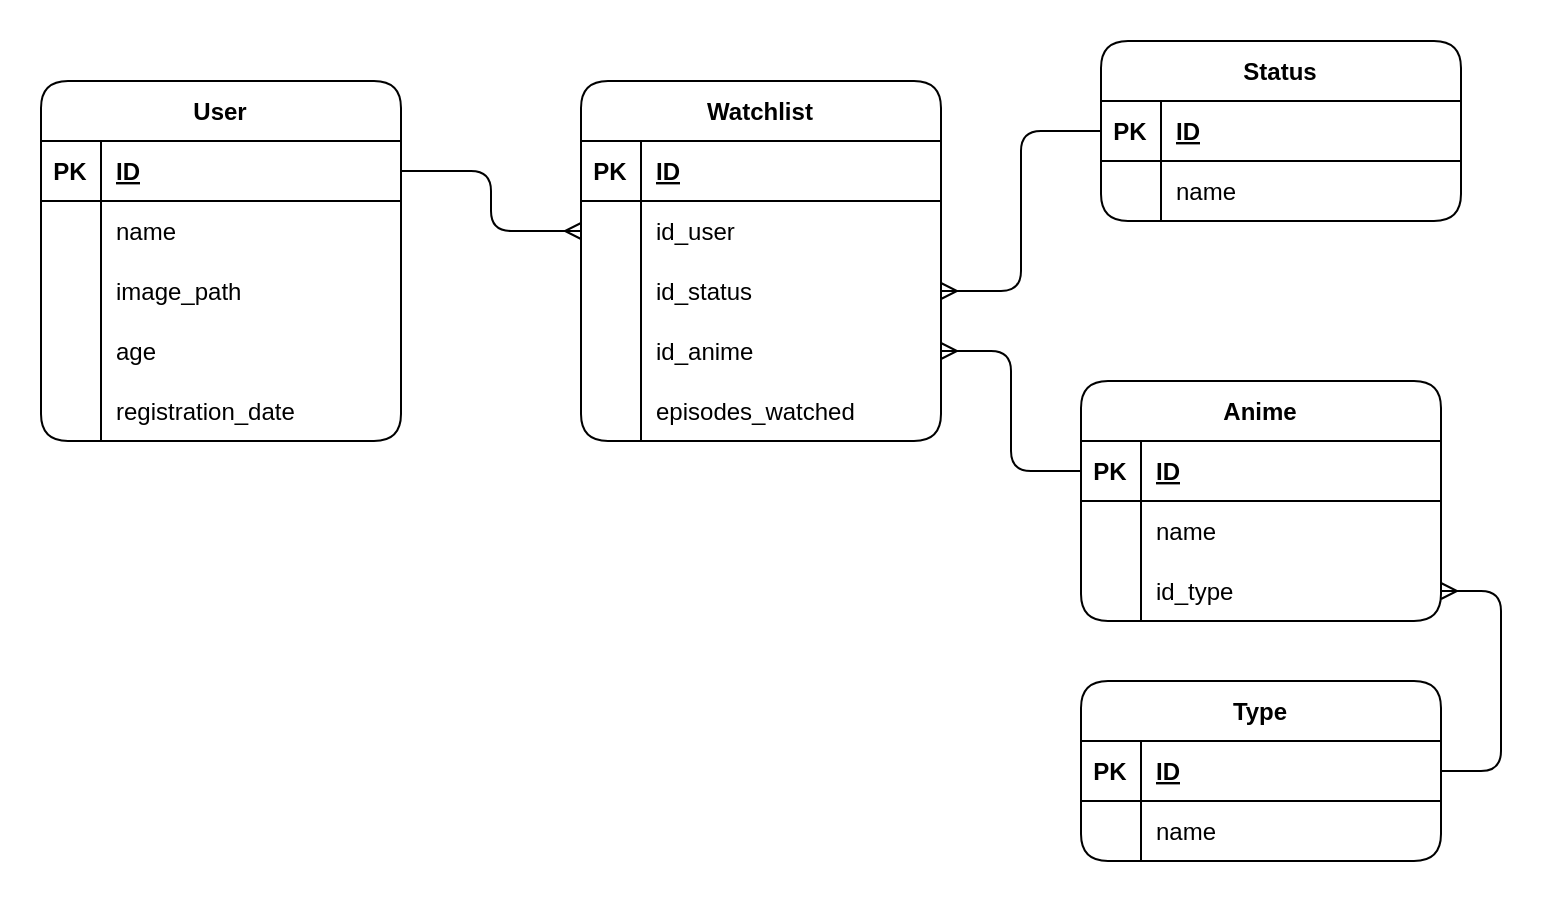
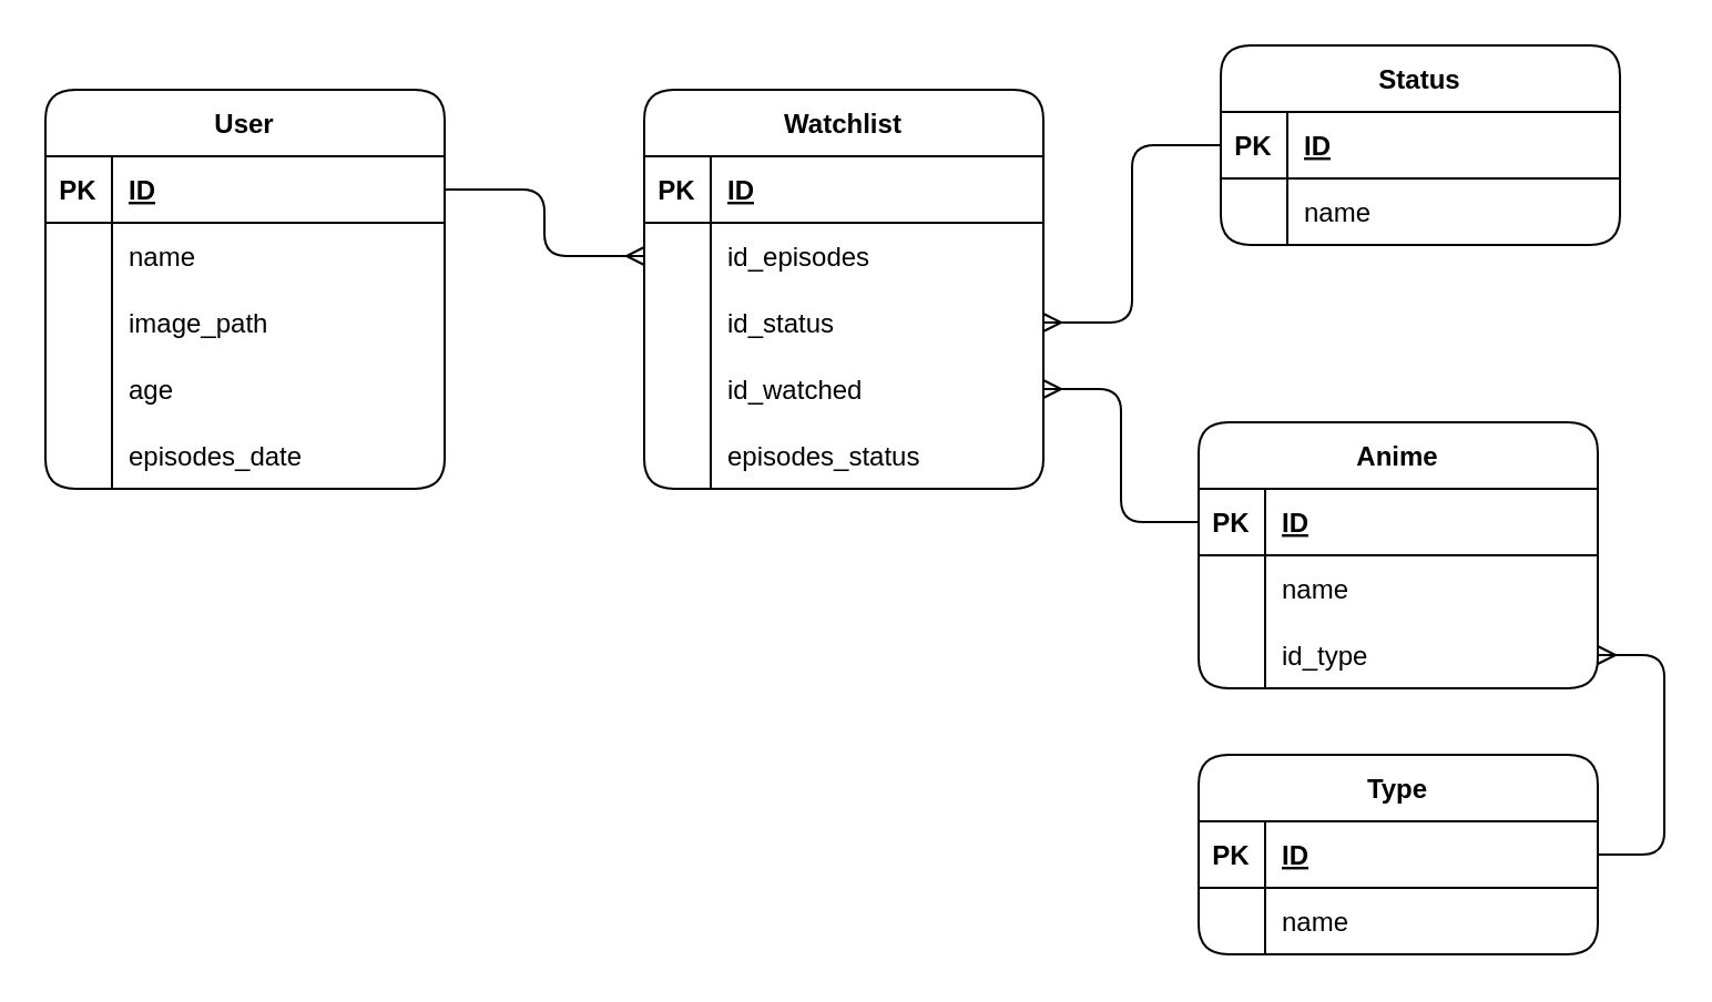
  <mxCell id="0" />
  <mxCell id="1" parent="0" />
  <mxCell id="2" value="User" style="shape=table;startSize=30;container=1;collapsible=1;childLayout=tableLayout;fixedRows=1;rowLines=0;fontStyle=1;align=center;resizeLast=1;rounded=1;" vertex="1" parent="1"><mxGeometry x="20" y="40" width="180" height="180" as="geometry" /></mxCell>
  <mxCell id="3" value="" style="shape=tableRow;horizontal=0;startSize=0;swimlaneHead=0;swimlaneBody=0;fillColor=none;collapsible=0;dropTarget=0;points=[[0,0.5],[1,0.5]];portConstraint=eastwest;top=0;left=0;right=0;bottom=1;" vertex="1" parent="2"><mxGeometry y="30" width="180" height="30" as="geometry" /></mxCell>
  <mxCell id="4" value="PK" style="shape=partialRectangle;connectable=0;fillColor=none;top=0;left=0;bottom=0;right=0;fontStyle=1;overflow=hidden;" vertex="1" parent="3"><mxGeometry width="30" height="30" as="geometry"><mxRectangle width="30" height="30" as="alternateBounds" /></mxGeometry></mxCell>
  <mxCell id="5" value="ID" style="shape=partialRectangle;connectable=0;fillColor=none;top=0;left=0;bottom=0;right=0;align=left;spacingLeft=6;fontStyle=5;overflow=hidden;" vertex="1" parent="3"><mxGeometry x="30" width="150" height="30" as="geometry"><mxRectangle width="150" height="30" as="alternateBounds" /></mxGeometry></mxCell>
  <mxCell id="6" value="" style="shape=tableRow;horizontal=0;startSize=0;swimlaneHead=0;swimlaneBody=0;fillColor=none;collapsible=0;dropTarget=0;points=[[0,0.5],[1,0.5]];portConstraint=eastwest;top=0;left=0;right=0;bottom=0;" vertex="1" parent="2"><mxGeometry y="60" width="180" height="30" as="geometry" /></mxCell>
  <mxCell id="7" value="" style="shape=partialRectangle;connectable=0;fillColor=none;top=0;left=0;bottom=0;right=0;editable=1;overflow=hidden;" vertex="1" parent="6"><mxGeometry width="30" height="30" as="geometry"><mxRectangle width="30" height="30" as="alternateBounds" /></mxGeometry></mxCell>
  <mxCell id="8" value="name" style="shape=partialRectangle;connectable=0;fillColor=none;top=0;left=0;bottom=0;right=0;align=left;spacingLeft=6;overflow=hidden;" vertex="1" parent="6"><mxGeometry x="30" width="150" height="30" as="geometry"><mxRectangle width="150" height="30" as="alternateBounds" /></mxGeometry></mxCell>
  <mxCell id="9" style="shape=tableRow;horizontal=0;startSize=0;swimlaneHead=0;swimlaneBody=0;fillColor=none;collapsible=0;dropTarget=0;points=[[0,0.5],[1,0.5]];portConstraint=eastwest;top=0;left=0;right=0;bottom=0;" vertex="1" parent="2"><mxGeometry y="90" width="180" height="30" as="geometry" /></mxCell>
  <mxCell id="10" value="" style="shape=partialRectangle;connectable=0;fillColor=none;top=0;left=0;bottom=0;right=0;editable=1;overflow=hidden;" vertex="1" parent="9"><mxGeometry width="30" height="30" as="geometry"><mxRectangle width="30" height="30" as="alternateBounds" /></mxGeometry></mxCell>
  <mxCell id="11" value="image_path" style="shape=partialRectangle;connectable=0;fillColor=none;top=0;left=0;bottom=0;right=0;align=left;spacingLeft=6;overflow=hidden;" vertex="1" parent="9"><mxGeometry x="30" width="150" height="30" as="geometry"><mxRectangle width="150" height="30" as="alternateBounds" /></mxGeometry></mxCell>
  <mxCell id="12" style="shape=tableRow;horizontal=0;startSize=0;swimlaneHead=0;swimlaneBody=0;fillColor=none;collapsible=0;dropTarget=0;points=[[0,0.5],[1,0.5]];portConstraint=eastwest;top=0;left=0;right=0;bottom=0;" vertex="1" parent="2"><mxGeometry y="120" width="180" height="30" as="geometry" /></mxCell>
  <mxCell id="13" style="shape=partialRectangle;connectable=0;fillColor=none;top=0;left=0;bottom=0;right=0;editable=1;overflow=hidden;" vertex="1" parent="12"><mxGeometry width="30" height="30" as="geometry"><mxRectangle width="30" height="30" as="alternateBounds" /></mxGeometry></mxCell>
  <mxCell id="14" value="age" style="shape=partialRectangle;connectable=0;fillColor=none;top=0;left=0;bottom=0;right=0;align=left;spacingLeft=6;overflow=hidden;" vertex="1" parent="12"><mxGeometry x="30" width="150" height="30" as="geometry"><mxRectangle width="150" height="30" as="alternateBounds" /></mxGeometry></mxCell>
  <mxCell id="15" style="shape=tableRow;horizontal=0;startSize=0;swimlaneHead=0;swimlaneBody=0;fillColor=none;collapsible=0;dropTarget=0;points=[[0,0.5],[1,0.5]];portConstraint=eastwest;top=0;left=0;right=0;bottom=0;" vertex="1" parent="2"><mxGeometry y="150" width="180" height="30" as="geometry" /></mxCell>
  <mxCell id="16" style="shape=partialRectangle;connectable=0;fillColor=none;top=0;left=0;bottom=0;right=0;editable=1;overflow=hidden;" vertex="1" parent="15"><mxGeometry width="30" height="30" as="geometry"><mxRectangle width="30" height="30" as="alternateBounds" /></mxGeometry></mxCell>
- <mxCell id="17" value="registration_date" style="shape=partialRectangle;connectable=0;fillColor=none;top=0;left=0;bottom=0;right=0;align=left;spacingLeft=6;overflow=hidden;" vertex="1" parent="15"><mxGeometry x="30" width="150" height="30" as="geometry"><mxRectangle width="150" height="30" as="alternateBounds" /></mxGeometry></mxCell>
+ <mxCell id="17" value="episodes_date" style="shape=partialRectangle;connectable=0;fillColor=none;top=0;left=0;bottom=0;right=0;align=left;spacingLeft=6;overflow=hidden;" vertex="1" parent="15"><mxGeometry x="30" width="150" height="30" as="geometry"><mxRectangle width="150" height="30" as="alternateBounds" /></mxGeometry></mxCell>
  <mxCell id="18" value="Watchlist" style="shape=table;startSize=30;container=1;collapsible=1;childLayout=tableLayout;fixedRows=1;rowLines=0;fontStyle=1;align=center;resizeLast=1;rounded=1;" vertex="1" parent="1"><mxGeometry x="290" y="40" width="180" height="180" as="geometry" /></mxCell>
  <mxCell id="19" value="" style="shape=tableRow;horizontal=0;startSize=0;swimlaneHead=0;swimlaneBody=0;fillColor=none;collapsible=0;dropTarget=0;points=[[0,0.5],[1,0.5]];portConstraint=eastwest;top=0;left=0;right=0;bottom=1;" vertex="1" parent="18"><mxGeometry y="30" width="180" height="30" as="geometry" /></mxCell>
  <mxCell id="20" value="PK" style="shape=partialRectangle;connectable=0;fillColor=none;top=0;left=0;bottom=0;right=0;fontStyle=1;overflow=hidden;" vertex="1" parent="19"><mxGeometry width="30" height="30" as="geometry"><mxRectangle width="30" height="30" as="alternateBounds" /></mxGeometry></mxCell>
  <mxCell id="21" value="ID" style="shape=partialRectangle;connectable=0;fillColor=none;top=0;left=0;bottom=0;right=0;align=left;spacingLeft=6;fontStyle=5;overflow=hidden;" vertex="1" parent="19"><mxGeometry x="30" width="150" height="30" as="geometry"><mxRectangle width="150" height="30" as="alternateBounds" /></mxGeometry></mxCell>
  <mxCell id="22" value="" style="shape=tableRow;horizontal=0;startSize=0;swimlaneHead=0;swimlaneBody=0;fillColor=none;collapsible=0;dropTarget=0;points=[[0,0.5],[1,0.5]];portConstraint=eastwest;top=0;left=0;right=0;bottom=0;" vertex="1" parent="18"><mxGeometry y="60" width="180" height="30" as="geometry" /></mxCell>
  <mxCell id="23" value="" style="shape=partialRectangle;connectable=0;fillColor=none;top=0;left=0;bottom=0;right=0;editable=1;overflow=hidden;" vertex="1" parent="22"><mxGeometry width="30" height="30" as="geometry"><mxRectangle width="30" height="30" as="alternateBounds" /></mxGeometry></mxCell>
- <mxCell id="24" value="id_user" style="shape=partialRectangle;connectable=0;fillColor=none;top=0;left=0;bottom=0;right=0;align=left;spacingLeft=6;overflow=hidden;" vertex="1" parent="22"><mxGeometry x="30" width="150" height="30" as="geometry"><mxRectangle width="150" height="30" as="alternateBounds" /></mxGeometry></mxCell>
+ <mxCell id="24" value="id_episodes" style="shape=partialRectangle;connectable=0;fillColor=none;top=0;left=0;bottom=0;right=0;align=left;spacingLeft=6;overflow=hidden;" vertex="1" parent="22"><mxGeometry x="30" width="150" height="30" as="geometry"><mxRectangle width="150" height="30" as="alternateBounds" /></mxGeometry></mxCell>
  <mxCell id="25" style="shape=tableRow;horizontal=0;startSize=0;swimlaneHead=0;swimlaneBody=0;fillColor=none;collapsible=0;dropTarget=0;points=[[0,0.5],[1,0.5]];portConstraint=eastwest;top=0;left=0;right=0;bottom=0;" vertex="1" parent="18"><mxGeometry y="90" width="180" height="30" as="geometry" /></mxCell>
  <mxCell id="26" style="shape=partialRectangle;connectable=0;fillColor=none;top=0;left=0;bottom=0;right=0;editable=1;overflow=hidden;" vertex="1" parent="25"><mxGeometry width="30" height="30" as="geometry"><mxRectangle width="30" height="30" as="alternateBounds" /></mxGeometry></mxCell>
  <mxCell id="27" value="id_status" style="shape=partialRectangle;connectable=0;fillColor=none;top=0;left=0;bottom=0;right=0;align=left;spacingLeft=6;overflow=hidden;" vertex="1" parent="25"><mxGeometry x="30" width="150" height="30" as="geometry"><mxRectangle width="150" height="30" as="alternateBounds" /></mxGeometry></mxCell>
  <mxCell id="28" style="shape=tableRow;horizontal=0;startSize=0;swimlaneHead=0;swimlaneBody=0;fillColor=none;collapsible=0;dropTarget=0;points=[[0,0.5],[1,0.5]];portConstraint=eastwest;top=0;left=0;right=0;bottom=0;" vertex="1" parent="18"><mxGeometry y="120" width="180" height="30" as="geometry" /></mxCell>
  <mxCell id="29" value="" style="shape=partialRectangle;connectable=0;fillColor=none;top=0;left=0;bottom=0;right=0;editable=1;overflow=hidden;" vertex="1" parent="28"><mxGeometry width="30" height="30" as="geometry"><mxRectangle width="30" height="30" as="alternateBounds" /></mxGeometry></mxCell>
- <mxCell id="30" value="id_anime" style="shape=partialRectangle;connectable=0;fillColor=none;top=0;left=0;bottom=0;right=0;align=left;spacingLeft=6;overflow=hidden;" vertex="1" parent="28"><mxGeometry x="30" width="150" height="30" as="geometry"><mxRectangle width="150" height="30" as="alternateBounds" /></mxGeometry></mxCell>
+ <mxCell id="30" value="id_watched" style="shape=partialRectangle;connectable=0;fillColor=none;top=0;left=0;bottom=0;right=0;align=left;spacingLeft=6;overflow=hidden;" vertex="1" parent="28"><mxGeometry x="30" width="150" height="30" as="geometry"><mxRectangle width="150" height="30" as="alternateBounds" /></mxGeometry></mxCell>
  <mxCell id="31" style="shape=tableRow;horizontal=0;startSize=0;swimlaneHead=0;swimlaneBody=0;fillColor=none;collapsible=0;dropTarget=0;points=[[0,0.5],[1,0.5]];portConstraint=eastwest;top=0;left=0;right=0;bottom=0;" vertex="1" parent="18"><mxGeometry y="150" width="180" height="30" as="geometry" /></mxCell>
  <mxCell id="32" style="shape=partialRectangle;connectable=0;fillColor=none;top=0;left=0;bottom=0;right=0;editable=1;overflow=hidden;" vertex="1" parent="31"><mxGeometry width="30" height="30" as="geometry"><mxRectangle width="30" height="30" as="alternateBounds" /></mxGeometry></mxCell>
- <mxCell id="33" value="episodes_watched" style="shape=partialRectangle;connectable=0;fillColor=none;top=0;left=0;bottom=0;right=0;align=left;spacingLeft=6;overflow=hidden;" vertex="1" parent="31"><mxGeometry x="30" width="150" height="30" as="geometry"><mxRectangle width="150" height="30" as="alternateBounds" /></mxGeometry></mxCell>
+ <mxCell id="33" value="episodes_status" style="shape=partialRectangle;connectable=0;fillColor=none;top=0;left=0;bottom=0;right=0;align=left;spacingLeft=6;overflow=hidden;" vertex="1" parent="31"><mxGeometry x="30" width="150" height="30" as="geometry"><mxRectangle width="150" height="30" as="alternateBounds" /></mxGeometry></mxCell>
  <mxCell id="34" value="Status" style="shape=table;startSize=30;container=1;collapsible=1;childLayout=tableLayout;fixedRows=1;rowLines=0;fontStyle=1;align=center;resizeLast=1;rounded=1;" vertex="1" parent="1"><mxGeometry x="550" y="20" width="180" height="90" as="geometry" /></mxCell>
  <mxCell id="35" value="" style="shape=tableRow;horizontal=0;startSize=0;swimlaneHead=0;swimlaneBody=0;fillColor=none;collapsible=0;dropTarget=0;points=[[0,0.5],[1,0.5]];portConstraint=eastwest;top=0;left=0;right=0;bottom=1;" vertex="1" parent="34"><mxGeometry y="30" width="180" height="30" as="geometry" /></mxCell>
  <mxCell id="36" value="PK" style="shape=partialRectangle;connectable=0;fillColor=none;top=0;left=0;bottom=0;right=0;fontStyle=1;overflow=hidden;" vertex="1" parent="35"><mxGeometry width="30" height="30" as="geometry"><mxRectangle width="30" height="30" as="alternateBounds" /></mxGeometry></mxCell>
  <mxCell id="37" value="ID" style="shape=partialRectangle;connectable=0;fillColor=none;top=0;left=0;bottom=0;right=0;align=left;spacingLeft=6;fontStyle=5;overflow=hidden;" vertex="1" parent="35"><mxGeometry x="30" width="150" height="30" as="geometry"><mxRectangle width="150" height="30" as="alternateBounds" /></mxGeometry></mxCell>
  <mxCell id="38" value="" style="shape=tableRow;horizontal=0;startSize=0;swimlaneHead=0;swimlaneBody=0;fillColor=none;collapsible=0;dropTarget=0;points=[[0,0.5],[1,0.5]];portConstraint=eastwest;top=0;left=0;right=0;bottom=0;" vertex="1" parent="34"><mxGeometry y="60" width="180" height="30" as="geometry" /></mxCell>
  <mxCell id="39" value="" style="shape=partialRectangle;connectable=0;fillColor=none;top=0;left=0;bottom=0;right=0;editable=1;overflow=hidden;" vertex="1" parent="38"><mxGeometry width="30" height="30" as="geometry"><mxRectangle width="30" height="30" as="alternateBounds" /></mxGeometry></mxCell>
  <mxCell id="40" value="name" style="shape=partialRectangle;connectable=0;fillColor=none;top=0;left=0;bottom=0;right=0;align=left;spacingLeft=6;overflow=hidden;" vertex="1" parent="38"><mxGeometry x="30" width="150" height="30" as="geometry"><mxRectangle width="150" height="30" as="alternateBounds" /></mxGeometry></mxCell>
  <mxCell id="41" value="" style="edgeStyle=elbowEdgeStyle;fontSize=12;html=1;endArrow=ERmany;rounded=1;exitX=1;exitY=0.5;exitDx=0;exitDy=0;entryX=0;entryY=0.5;entryDx=0;entryDy=0;" edge="1" parent="1" source="3" target="22"><mxGeometry width="100" height="100" relative="1" as="geometry"><mxPoint x="70" y="440" as="sourcePoint" /><mxPoint x="170" y="340" as="targetPoint" /></mxGeometry></mxCell>
  <mxCell id="42" value="" style="edgeStyle=elbowEdgeStyle;fontSize=12;html=1;endArrow=ERmany;rounded=1;exitX=0;exitY=0.5;exitDx=0;exitDy=0;entryX=1;entryY=0.5;entryDx=0;entryDy=0;" edge="1" parent="1" source="35" target="25"><mxGeometry width="100" height="100" relative="1" as="geometry"><mxPoint x="550" y="470" as="sourcePoint" /><mxPoint x="650" y="370" as="targetPoint" /></mxGeometry></mxCell>
  <mxCell id="43" value="Anime" style="shape=table;startSize=30;container=1;collapsible=1;childLayout=tableLayout;fixedRows=1;rowLines=0;fontStyle=1;align=center;resizeLast=1;rounded=1;" vertex="1" parent="1"><mxGeometry x="540" y="190" width="180" height="120" as="geometry" /></mxCell>
  <mxCell id="44" value="" style="shape=tableRow;horizontal=0;startSize=0;swimlaneHead=0;swimlaneBody=0;fillColor=none;collapsible=0;dropTarget=0;points=[[0,0.5],[1,0.5]];portConstraint=eastwest;top=0;left=0;right=0;bottom=1;" vertex="1" parent="43"><mxGeometry y="30" width="180" height="30" as="geometry" /></mxCell>
  <mxCell id="45" value="PK" style="shape=partialRectangle;connectable=0;fillColor=none;top=0;left=0;bottom=0;right=0;fontStyle=1;overflow=hidden;" vertex="1" parent="44"><mxGeometry width="30" height="30" as="geometry"><mxRectangle width="30" height="30" as="alternateBounds" /></mxGeometry></mxCell>
  <mxCell id="46" value="ID" style="shape=partialRectangle;connectable=0;fillColor=none;top=0;left=0;bottom=0;right=0;align=left;spacingLeft=6;fontStyle=5;overflow=hidden;" vertex="1" parent="44"><mxGeometry x="30" width="150" height="30" as="geometry"><mxRectangle width="150" height="30" as="alternateBounds" /></mxGeometry></mxCell>
  <mxCell id="47" value="" style="shape=tableRow;horizontal=0;startSize=0;swimlaneHead=0;swimlaneBody=0;fillColor=none;collapsible=0;dropTarget=0;points=[[0,0.5],[1,0.5]];portConstraint=eastwest;top=0;left=0;right=0;bottom=0;" vertex="1" parent="43"><mxGeometry y="60" width="180" height="30" as="geometry" /></mxCell>
  <mxCell id="48" value="" style="shape=partialRectangle;connectable=0;fillColor=none;top=0;left=0;bottom=0;right=0;editable=1;overflow=hidden;" vertex="1" parent="47"><mxGeometry width="30" height="30" as="geometry"><mxRectangle width="30" height="30" as="alternateBounds" /></mxGeometry></mxCell>
  <mxCell id="49" value="name" style="shape=partialRectangle;connectable=0;fillColor=none;top=0;left=0;bottom=0;right=0;align=left;spacingLeft=6;overflow=hidden;" vertex="1" parent="47"><mxGeometry x="30" width="150" height="30" as="geometry"><mxRectangle width="150" height="30" as="alternateBounds" /></mxGeometry></mxCell>
  <mxCell id="50" style="shape=tableRow;horizontal=0;startSize=0;swimlaneHead=0;swimlaneBody=0;fillColor=none;collapsible=0;dropTarget=0;points=[[0,0.5],[1,0.5]];portConstraint=eastwest;top=0;left=0;right=0;bottom=0;" vertex="1" parent="43"><mxGeometry y="90" width="180" height="30" as="geometry" /></mxCell>
  <mxCell id="51" style="shape=partialRectangle;connectable=0;fillColor=none;top=0;left=0;bottom=0;right=0;editable=1;overflow=hidden;" vertex="1" parent="50"><mxGeometry width="30" height="30" as="geometry"><mxRectangle width="30" height="30" as="alternateBounds" /></mxGeometry></mxCell>
  <mxCell id="52" value="id_type" style="shape=partialRectangle;connectable=0;fillColor=none;top=0;left=0;bottom=0;right=0;align=left;spacingLeft=6;overflow=hidden;" vertex="1" parent="50"><mxGeometry x="30" width="150" height="30" as="geometry"><mxRectangle width="150" height="30" as="alternateBounds" /></mxGeometry></mxCell>
  <mxCell id="53" value="Type" style="shape=table;startSize=30;container=1;collapsible=1;childLayout=tableLayout;fixedRows=1;rowLines=0;fontStyle=1;align=center;resizeLast=1;rounded=1;" vertex="1" parent="1"><mxGeometry x="540" y="340" width="180" height="90" as="geometry" /></mxCell>
  <mxCell id="54" value="" style="shape=tableRow;horizontal=0;startSize=0;swimlaneHead=0;swimlaneBody=0;fillColor=none;collapsible=0;dropTarget=0;points=[[0,0.5],[1,0.5]];portConstraint=eastwest;top=0;left=0;right=0;bottom=1;" vertex="1" parent="53"><mxGeometry y="30" width="180" height="30" as="geometry" /></mxCell>
  <mxCell id="55" value="PK" style="shape=partialRectangle;connectable=0;fillColor=none;top=0;left=0;bottom=0;right=0;fontStyle=1;overflow=hidden;" vertex="1" parent="54"><mxGeometry width="30" height="30" as="geometry"><mxRectangle width="30" height="30" as="alternateBounds" /></mxGeometry></mxCell>
  <mxCell id="56" value="ID" style="shape=partialRectangle;connectable=0;fillColor=none;top=0;left=0;bottom=0;right=0;align=left;spacingLeft=6;fontStyle=5;overflow=hidden;" vertex="1" parent="54"><mxGeometry x="30" width="150" height="30" as="geometry"><mxRectangle width="150" height="30" as="alternateBounds" /></mxGeometry></mxCell>
  <mxCell id="57" value="" style="shape=tableRow;horizontal=0;startSize=0;swimlaneHead=0;swimlaneBody=0;fillColor=none;collapsible=0;dropTarget=0;points=[[0,0.5],[1,0.5]];portConstraint=eastwest;top=0;left=0;right=0;bottom=0;" vertex="1" parent="53"><mxGeometry y="60" width="180" height="30" as="geometry" /></mxCell>
  <mxCell id="58" value="" style="shape=partialRectangle;connectable=0;fillColor=none;top=0;left=0;bottom=0;right=0;editable=1;overflow=hidden;" vertex="1" parent="57"><mxGeometry width="30" height="30" as="geometry"><mxRectangle width="30" height="30" as="alternateBounds" /></mxGeometry></mxCell>
  <mxCell id="59" value="name" style="shape=partialRectangle;connectable=0;fillColor=none;top=0;left=0;bottom=0;right=0;align=left;spacingLeft=6;overflow=hidden;" vertex="1" parent="57"><mxGeometry x="30" width="150" height="30" as="geometry"><mxRectangle width="150" height="30" as="alternateBounds" /></mxGeometry></mxCell>
  <mxCell id="60" value="" style="edgeStyle=elbowEdgeStyle;fontSize=12;html=1;endArrow=ERmany;rounded=1;exitX=1;exitY=0.5;exitDx=0;exitDy=0;entryX=1;entryY=0.5;entryDx=0;entryDy=0;" edge="1" parent="1" source="54" target="50"><mxGeometry width="100" height="100" relative="1" as="geometry"><mxPoint x="280" y="570" as="sourcePoint" /><mxPoint x="380" y="470" as="targetPoint" /><Array as="points"><mxPoint x="750" y="340" /></Array></mxGeometry></mxCell>
  <mxCell id="61" value="" style="edgeStyle=elbowEdgeStyle;fontSize=12;html=1;endArrow=ERmany;rounded=1;exitX=0;exitY=0.5;exitDx=0;exitDy=0;entryX=1;entryY=0.5;entryDx=0;entryDy=0;" edge="1" parent="1" source="44" target="28"><mxGeometry width="100" height="100" relative="1" as="geometry"><mxPoint x="170" y="530" as="sourcePoint" /><mxPoint x="270" y="430" as="targetPoint" /></mxGeometry></mxCell>
